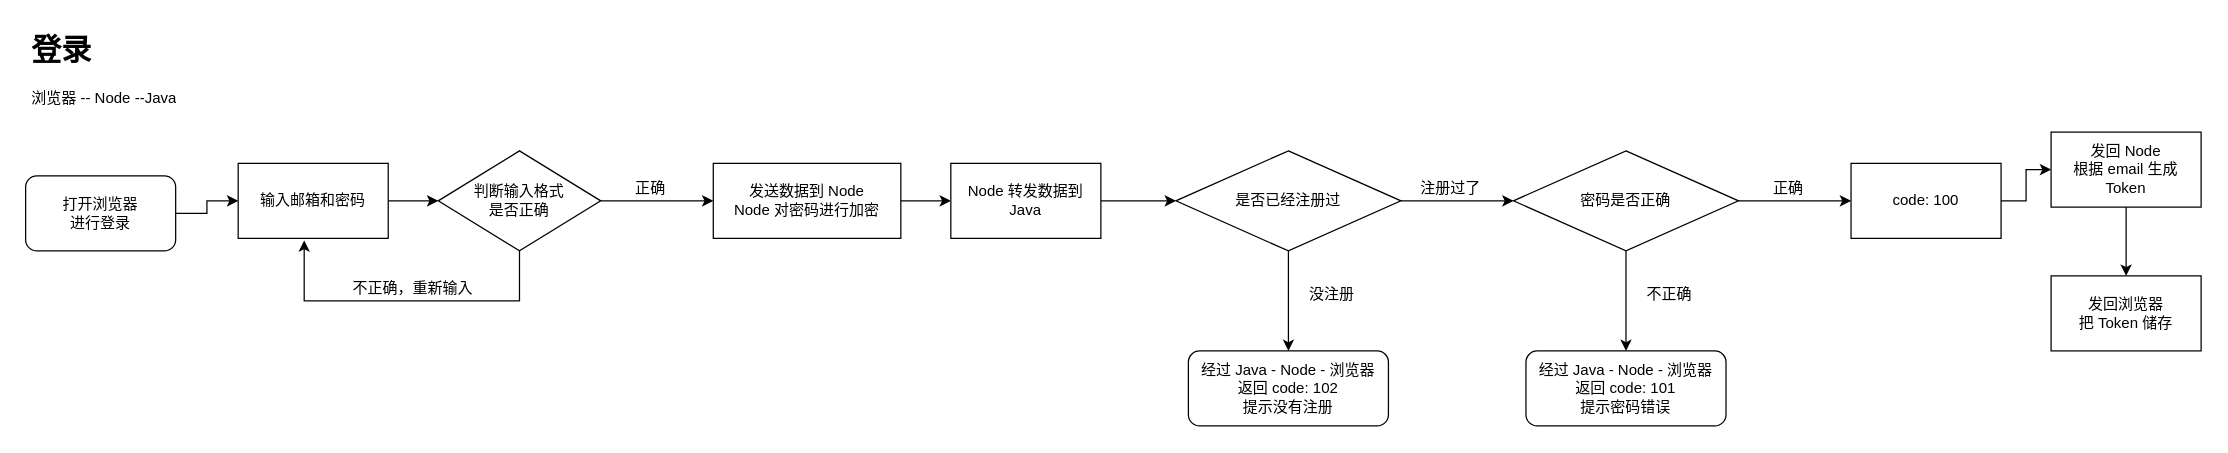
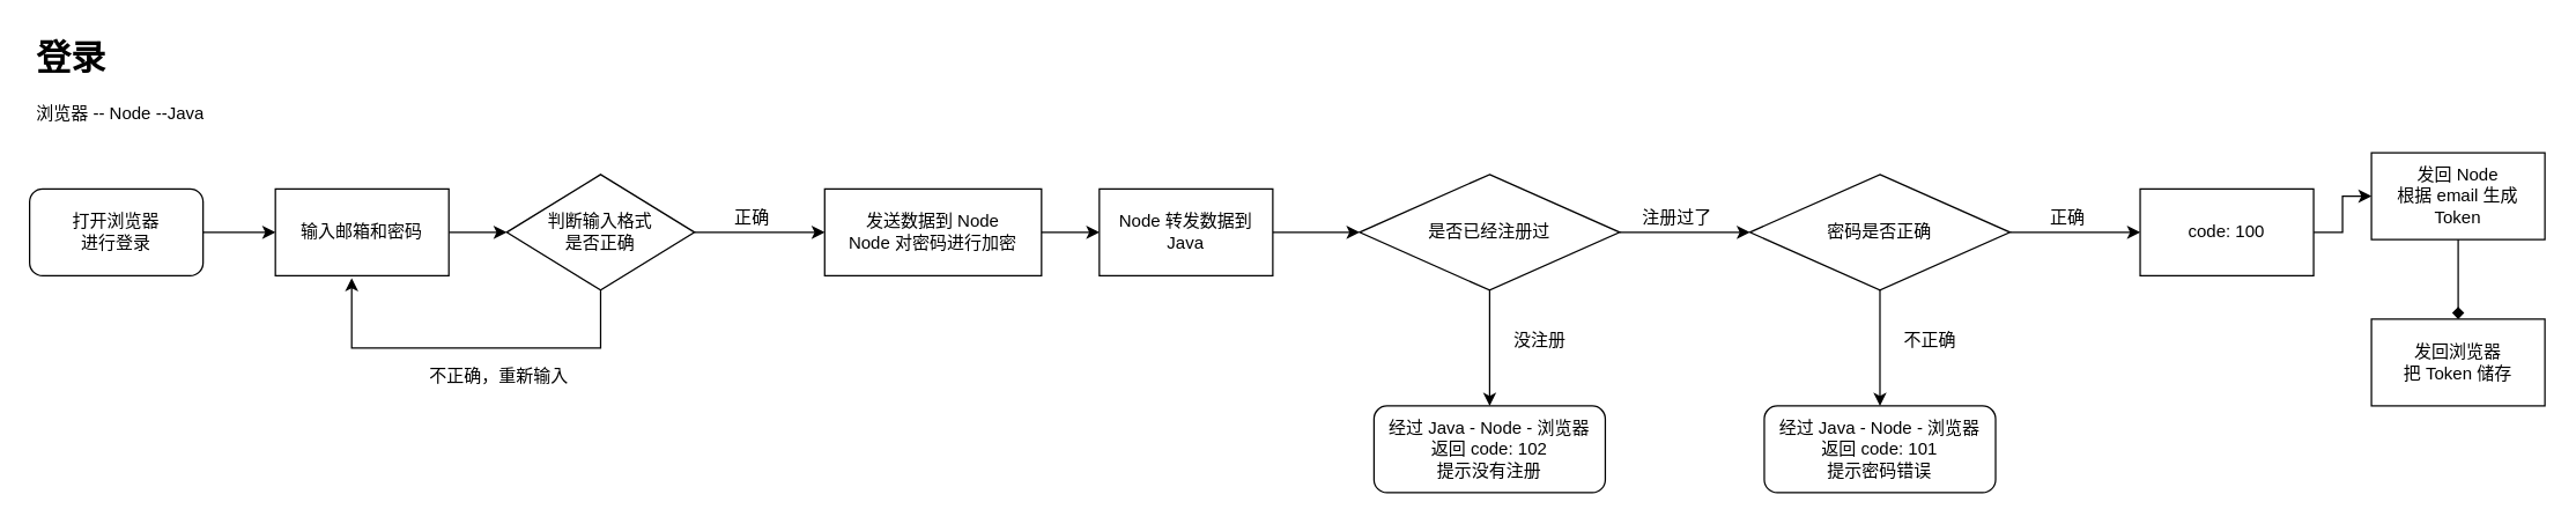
  <mxCell id="0" />
  <mxCell id="1" parent="0" />
  <mxCell id="2" value="&lt;h1&gt;登录&lt;/h1&gt;&lt;p&gt;浏览器 -- Node --Java&lt;/p&gt;&lt;p&gt;&lt;br&gt;&lt;/p&gt;" style="text;html=1;strokeColor=none;fillColor=none;spacing=5;spacingTop=-20;whiteSpace=wrap;overflow=hidden;rounded=0;" parent="1" vertex="1"><mxGeometry x="20" y="20" width="190" height="80" as="geometry" /></mxCell>
  <mxCell id="3" style="edgeStyle=orthogonalEdgeStyle;rounded=0;orthogonalLoop=1;jettySize=auto;html=1;entryX=0;entryY=0.5;entryDx=0;entryDy=0;" parent="1" source="4" target="9" edge="1"><mxGeometry relative="1" as="geometry" /></mxCell>
  <mxCell id="4" value="输入邮箱和密码" style="rounded=0;whiteSpace=wrap;html=1;" parent="1" vertex="1"><mxGeometry x="190" y="130" width="120" height="60" as="geometry" /></mxCell>
  <mxCell id="5" style="edgeStyle=orthogonalEdgeStyle;rounded=0;orthogonalLoop=1;jettySize=auto;html=1;entryX=0;entryY=0.5;entryDx=0;entryDy=0;" parent="1" source="6" target="4" edge="1"><mxGeometry relative="1" as="geometry" /></mxCell>
- <mxCell id="6" value="打开浏览器&lt;br&gt;进行登录" style="rounded=1;whiteSpace=wrap;html=1;" parent="1" vertex="1"><mxGeometry x="20" y="140" width="120" height="60" as="geometry" /></mxCell>
+ <mxCell id="6" value="打开浏览器&lt;br&gt;进行登录" style="rounded=1;whiteSpace=wrap;html=1;" parent="1" vertex="1"><mxGeometry x="20" y="130" width="120" height="60" as="geometry" /></mxCell>
  <mxCell id="7" style="edgeStyle=orthogonalEdgeStyle;rounded=0;orthogonalLoop=1;jettySize=auto;html=1;entryX=0.44;entryY=1.027;entryDx=0;entryDy=0;entryPerimeter=0;" parent="1" source="9" target="4" edge="1"><mxGeometry relative="1" as="geometry"><mxPoint x="240" y="240" as="targetPoint" /><Array as="points"><mxPoint x="415" y="240" /><mxPoint x="243" y="240" /></Array></mxGeometry></mxCell>
  <mxCell id="8" style="edgeStyle=orthogonalEdgeStyle;rounded=0;orthogonalLoop=1;jettySize=auto;html=1;entryX=0;entryY=0.5;entryDx=0;entryDy=0;" parent="1" source="9" target="13" edge="1"><mxGeometry relative="1" as="geometry"><mxPoint x="600" y="160" as="targetPoint" /></mxGeometry></mxCell>
  <mxCell id="9" value="判断输入格式&lt;br&gt;是否正确" style="rhombus;whiteSpace=wrap;html=1;" parent="1" vertex="1"><mxGeometry x="350" y="120" width="130" height="80" as="geometry" /></mxCell>
- <mxCell id="10" value="不正确，重新输入" style="text;html=1;strokeColor=none;fillColor=none;align=center;verticalAlign=middle;whiteSpace=wrap;rounded=0;" parent="1" vertex="1"><mxGeometry x="260" y="220" width="140" height="20" as="geometry" /></mxCell>
+ <mxCell id="10" value="不正确，重新输入" style="text;html=1;strokeColor=none;fillColor=none;align=center;verticalAlign=middle;whiteSpace=wrap;rounded=0;" parent="1" vertex="1"><mxGeometry x="275" y="250" width="140" height="20" as="geometry" /></mxCell>
  <mxCell id="11" value="正确" style="text;html=1;strokeColor=none;fillColor=none;align=center;verticalAlign=middle;whiteSpace=wrap;rounded=0;" parent="1" vertex="1"><mxGeometry x="500" y="140" width="40" height="20" as="geometry" /></mxCell>
  <mxCell id="12" style="edgeStyle=orthogonalEdgeStyle;rounded=0;orthogonalLoop=1;jettySize=auto;html=1;" parent="1" source="13" edge="1"><mxGeometry relative="1" as="geometry"><mxPoint x="760" y="160" as="targetPoint" /></mxGeometry></mxCell>
  <mxCell id="13" value="发送数据到 Node&lt;br&gt;Node 对密码进行加密" style="rounded=0;whiteSpace=wrap;html=1;" parent="1" vertex="1"><mxGeometry x="570" y="130" width="150" height="60" as="geometry" /></mxCell>
  <mxCell id="14" style="edgeStyle=orthogonalEdgeStyle;rounded=0;orthogonalLoop=1;jettySize=auto;html=1;entryX=0;entryY=0.5;entryDx=0;entryDy=0;" parent="1" source="15" target="18" edge="1"><mxGeometry relative="1" as="geometry" /></mxCell>
  <mxCell id="15" value="Node 转发数据到 Java" style="rounded=0;whiteSpace=wrap;html=1;" parent="1" vertex="1"><mxGeometry x="760" y="130" width="120" height="60" as="geometry" /></mxCell>
  <mxCell id="16" style="edgeStyle=orthogonalEdgeStyle;rounded=0;orthogonalLoop=1;jettySize=auto;html=1;" parent="1" source="18" edge="1"><mxGeometry relative="1" as="geometry"><mxPoint x="1210" y="160" as="targetPoint" /></mxGeometry></mxCell>
  <mxCell id="17" style="edgeStyle=orthogonalEdgeStyle;rounded=0;orthogonalLoop=1;jettySize=auto;html=1;" parent="1" source="18" edge="1"><mxGeometry relative="1" as="geometry"><mxPoint x="1030" y="280" as="targetPoint" /></mxGeometry></mxCell>
  <mxCell id="18" value="是否已经注册过" style="rhombus;whiteSpace=wrap;html=1;" parent="1" vertex="1"><mxGeometry x="940" y="120" width="180" height="80" as="geometry" /></mxCell>
  <mxCell id="19" value="注册过了" style="text;html=1;strokeColor=none;fillColor=none;align=center;verticalAlign=middle;whiteSpace=wrap;rounded=0;" parent="1" vertex="1"><mxGeometry x="1130" y="140" width="60" height="20" as="geometry" /></mxCell>
  <mxCell id="20" value="没注册" style="text;html=1;strokeColor=none;fillColor=none;align=center;verticalAlign=middle;whiteSpace=wrap;rounded=0;" parent="1" vertex="1"><mxGeometry x="1030" y="220" width="70" height="30" as="geometry" /></mxCell>
  <mxCell id="21" value="经过 Java - Node - 浏览器&lt;br&gt;返回 code: 102&lt;br&gt;提示没有注册" style="rounded=1;whiteSpace=wrap;html=1;" parent="1" vertex="1"><mxGeometry x="950" y="280" width="160" height="60" as="geometry" /></mxCell>
  <mxCell id="22" style="edgeStyle=orthogonalEdgeStyle;rounded=0;orthogonalLoop=1;jettySize=auto;html=1;entryX=0;entryY=0.5;entryDx=0;entryDy=0;" parent="1" source="23" target="25" edge="1"><mxGeometry relative="1" as="geometry" /></mxCell>
  <mxCell id="23" value="code: 100" style="rounded=0;whiteSpace=wrap;html=1;" parent="1" vertex="1"><mxGeometry x="1480" y="130" width="120" height="60" as="geometry" /></mxCell>
- <mxCell id="24" style="edgeStyle=orthogonalEdgeStyle;rounded=0;orthogonalLoop=1;jettySize=auto;html=1;entryX=0.5;entryY=0;entryDx=0;entryDy=0;" parent="1" source="25" target="26" edge="1"><mxGeometry relative="1" as="geometry" /></mxCell>
+ <mxCell id="24" style="edgeStyle=orthogonalEdgeStyle;rounded=0;orthogonalLoop=1;jettySize=auto;html=1;entryX=0.5;entryY=0;entryDx=0;entryDy=0;endArrow=diamond;" parent="1" source="25" target="26" edge="1"><mxGeometry relative="1" as="geometry" /></mxCell>
  <mxCell id="25" value="发回 Node&lt;br&gt;根据 email 生成 Token" style="rounded=0;whiteSpace=wrap;html=1;" parent="1" vertex="1"><mxGeometry x="1640" y="105" width="120" height="60" as="geometry" /></mxCell>
  <mxCell id="26" value="发回浏览器&lt;br&gt;把 Token 储存" style="rounded=0;whiteSpace=wrap;html=1;" parent="1" vertex="1"><mxGeometry x="1640" y="220" width="120" height="60" as="geometry" /></mxCell>
  <mxCell id="27" style="edgeStyle=orthogonalEdgeStyle;rounded=0;orthogonalLoop=1;jettySize=auto;html=1;" parent="1" source="29" edge="1"><mxGeometry relative="1" as="geometry"><mxPoint x="1480" y="160" as="targetPoint" /></mxGeometry></mxCell>
  <mxCell id="28" style="edgeStyle=orthogonalEdgeStyle;rounded=0;orthogonalLoop=1;jettySize=auto;html=1;" parent="1" source="29" edge="1"><mxGeometry relative="1" as="geometry"><mxPoint x="1300" y="280" as="targetPoint" /></mxGeometry></mxCell>
  <mxCell id="29" value="密码是否正确" style="rhombus;whiteSpace=wrap;html=1;" parent="1" vertex="1"><mxGeometry x="1210" y="120" width="180" height="80" as="geometry" /></mxCell>
  <mxCell id="30" value="正确" style="text;html=1;strokeColor=none;fillColor=none;align=center;verticalAlign=middle;whiteSpace=wrap;rounded=0;" parent="1" vertex="1"><mxGeometry x="1410" y="140" width="40" height="20" as="geometry" /></mxCell>
  <mxCell id="31" value="不正确" style="text;html=1;strokeColor=none;fillColor=none;align=center;verticalAlign=middle;whiteSpace=wrap;rounded=0;" parent="1" vertex="1"><mxGeometry x="1300" y="220" width="70" height="30" as="geometry" /></mxCell>
  <mxCell id="32" value="经过 Java - Node - 浏览器&lt;br&gt;返回 code: 101&lt;br&gt;提示密码错误" style="rounded=1;whiteSpace=wrap;html=1;" parent="1" vertex="1"><mxGeometry x="1220" y="280" width="160" height="60" as="geometry" /></mxCell>
